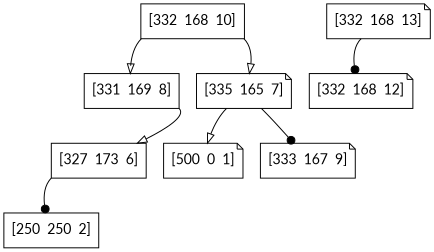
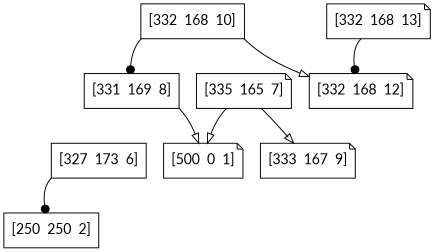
  digraph {
    fontname=Lato
    node [fontname=Lato shape=note]
    edge [arrowhead=dot fontname=Lato tailport=sw]
    "[332  168  10]" [shape=box]
    "[331  169  8]" [shape=box]
    "[335  165  7]"
    "[327  173  6]" [shape=box]
    "[500  0  1]"
    "[333  167  9]"
    "[332  168  13]"
    "[332  168  12]"
    "[250  250  2]" [shape=box]
-   "[332  168  10]" -> "[331  169  8]" [arrowhead=onormal]
-   "[332  168  10]" -> "[335  165  7]" [arrowhead=onormal tailport=se]
-   "[331  169  8]" -> "[327  173  6]" [arrowhead=onormal tailport=se]
+   "[332  168  10]" -> "[331  169  8]"
+   "[332  168  10]" -> "[332  168  12]" [arrowhead=onormal tailport=se]
+   "[331  169  8]" -> "[500  0  1]" [arrowhead=onormal tailport=se]
    "[335  165  7]" -> "[500  0  1]" [arrowhead=onormal]
-   "[335  165  7]" -> "[333  167  9]" [tailport=se]
+   "[335  165  7]" -> "[333  167  9]" [arrowhead=onormal tailport=se]
    "[327  173  6]" -> "[250  250  2]"
    "[332  168  13]" -> "[332  168  12]"
  }
